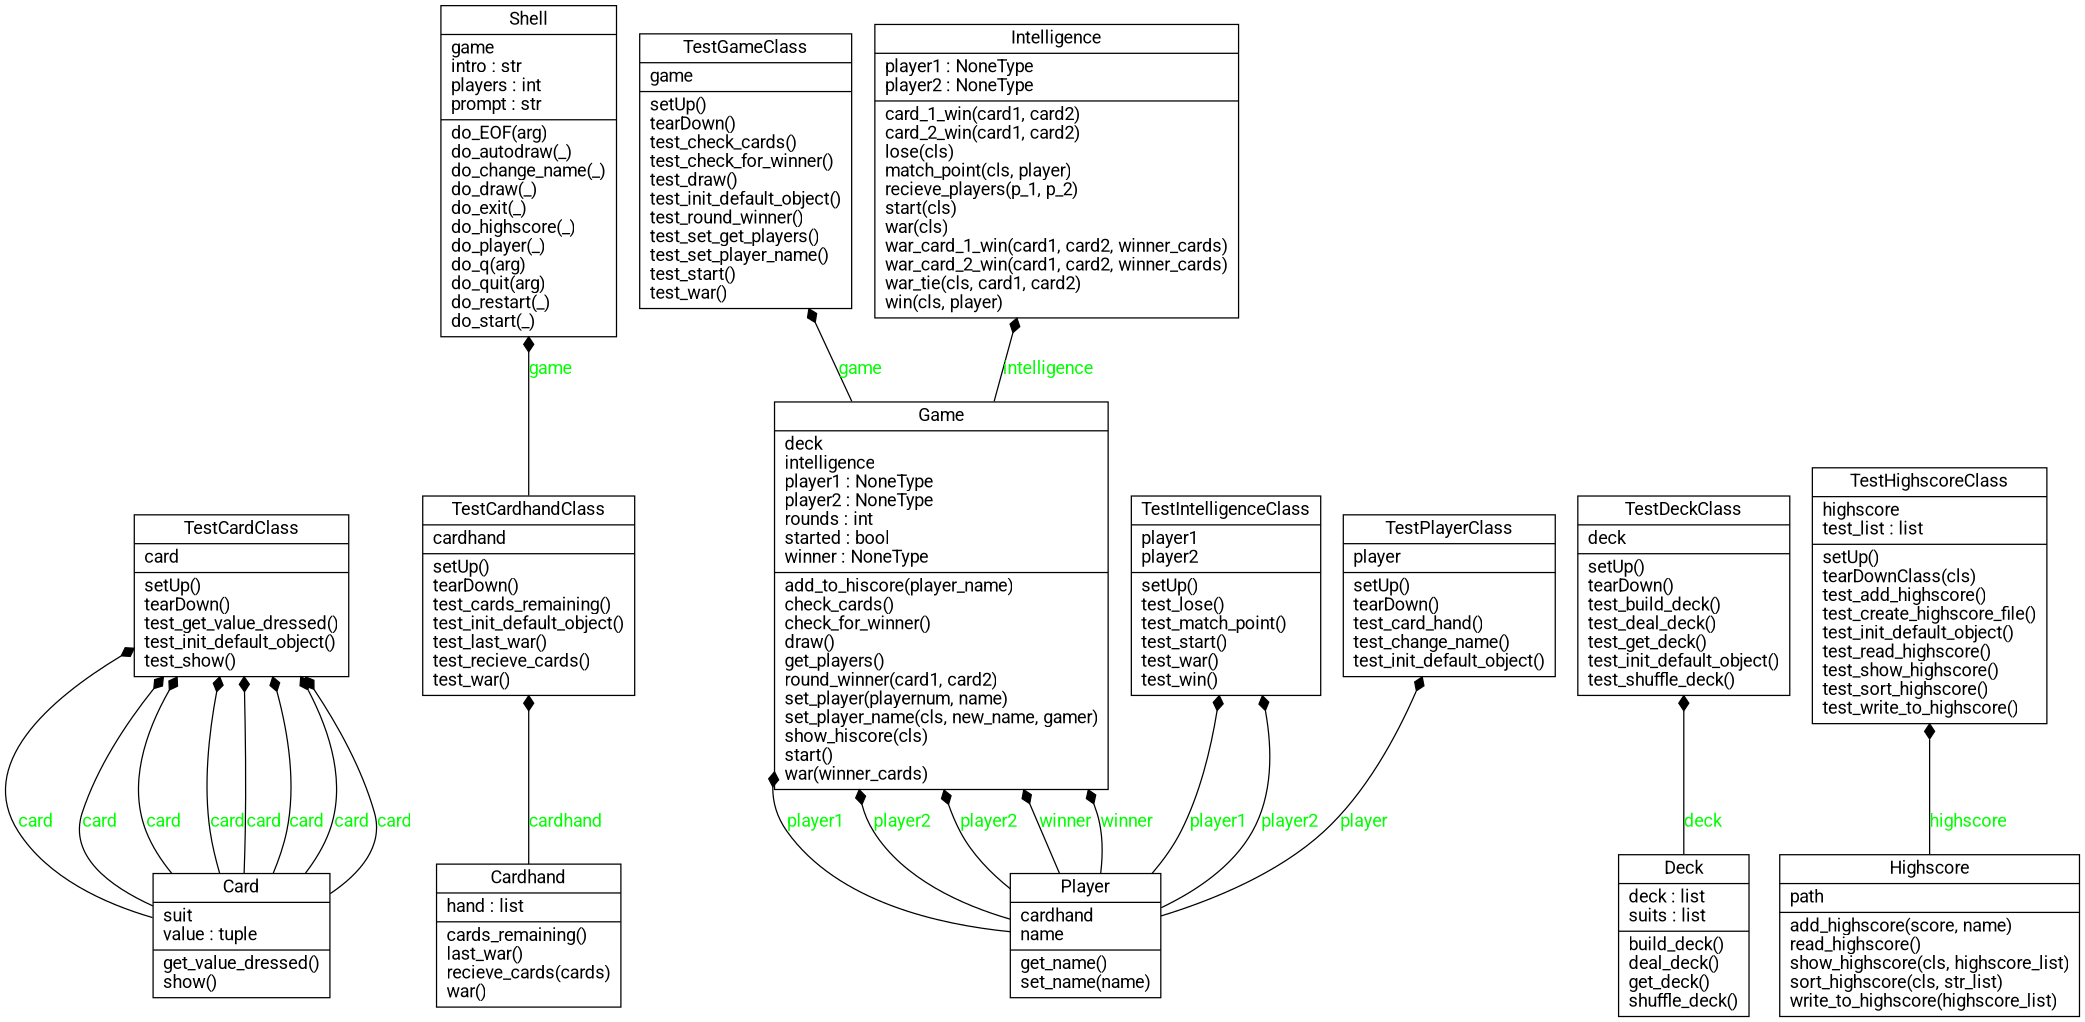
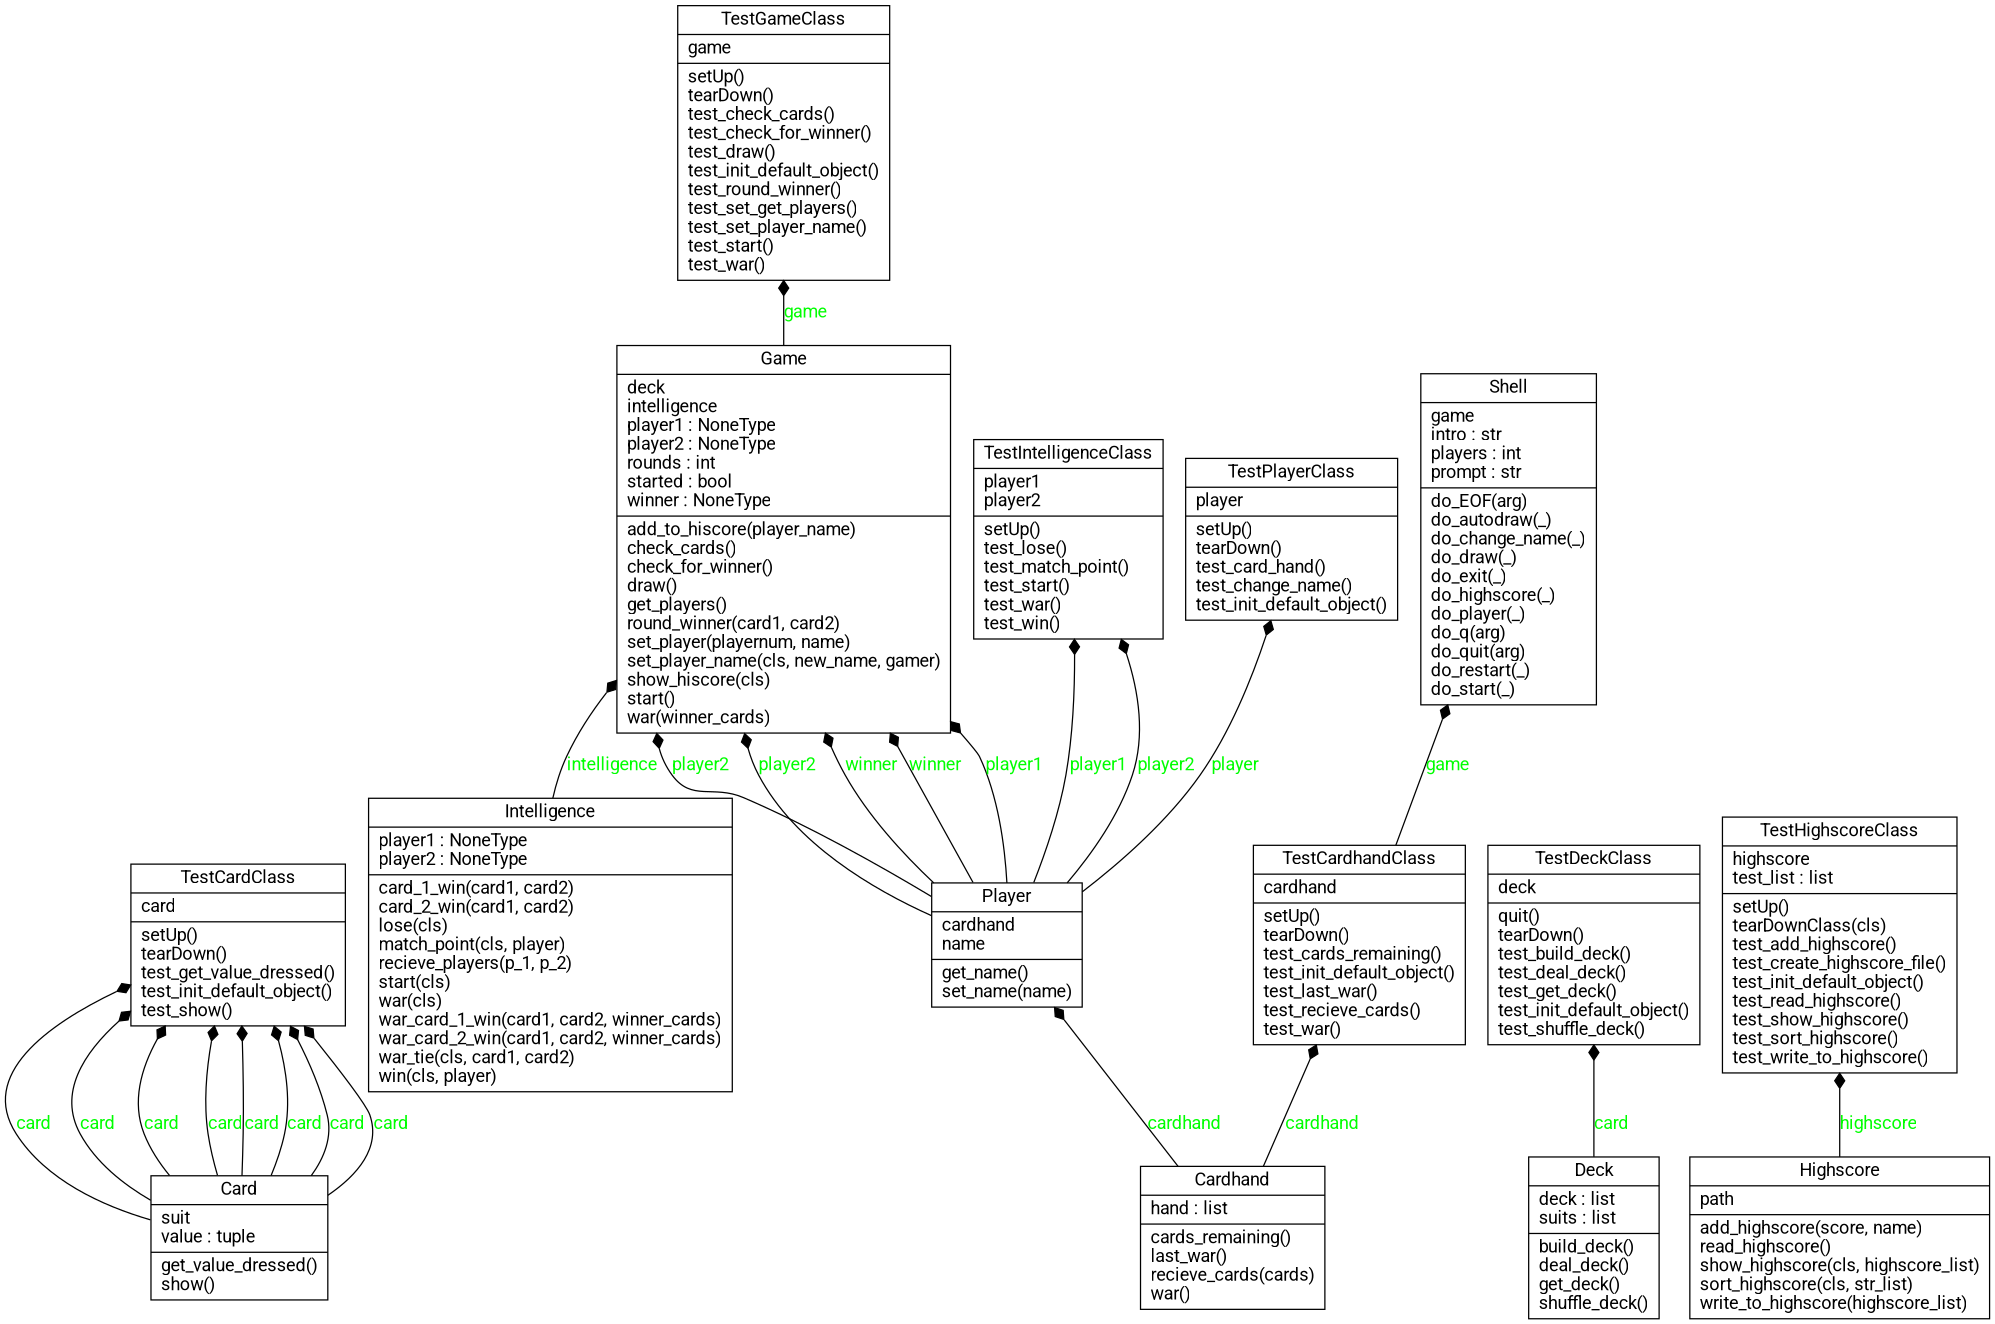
  digraph {
    fontname=Roboto
    rankdir=BT
    node [fontname=Roboto shape=record]
    edge [arrowhead=diamond arrowtail=none fontcolor=green fontname=Roboto style=solid]
    n1 [label="{Card|suit\lvalue : tuple\l|get_value_dressed()\lshow()\l}"]
    n2 [label="{TestCardClass|card\l|setUp()\ltearDown()\ltest_get_value_dressed()\ltest_init_default_object()\ltest_show()\l}"]
    n3 [label="{Cardhand|hand : list\l|cards_remaining()\llast_war()\lrecieve_cards(cards)\lwar()\l}"]
    n4 [label="{Player|cardhand\lname\l|get_name()\lset_name(name)\l}"]
    n5 [label="{TestCardhandClass|cardhand\l|setUp()\ltearDown()\ltest_cards_remaining()\ltest_init_default_object()\ltest_last_war()\ltest_recieve_cards()\ltest_war()\l}"]
    n6 [label="{Game|deck\lintelligence\lplayer1 : NoneType\lplayer2 : NoneType\lrounds : int\lstarted : bool\lwinner : NoneType\l|add_to_hiscore(player_name)\lcheck_cards()\lcheck_for_winner()\ldraw()\lget_players()\lround_winner(card1, card2)\lset_player(playernum, name)\lset_player_name(cls, new_name, gamer)\lshow_hiscore(cls)\lstart()\lwar(winner_cards)\l}"]
    n7 [label="{TestIntelligenceClass|player1\lplayer2\l|setUp()\ltest_lose()\ltest_match_point()\ltest_start()\ltest_war()\ltest_win()\l}"]
    n8 [label="{TestPlayerClass|player\l|setUp()\ltearDown()\ltest_card_hand()\ltest_change_name()\ltest_init_default_object()\l}"]
    n9 [label="{Shell|game\lintro : str\lplayers : int\lprompt : str\l|do_EOF(arg)\ldo_autodraw(_)\ldo_change_name(_)\ldo_draw(_)\ldo_exit(_)\ldo_highscore(_)\ldo_player(_)\ldo_q(arg)\ldo_quit(arg)\ldo_restart(_)\ldo_start(_)\l}"]
    n10 [label="{Deck|deck : list\lsuits : list\l|build_deck()\ldeal_deck()\lget_deck()\lshuffle_deck()\l}"]
-   n11 [label="{TestDeckClass|deck\l|setUp()\ltearDown()\ltest_build_deck()\ltest_deal_deck()\ltest_get_deck()\ltest_init_default_object()\ltest_shuffle_deck()\l}"]
+   n11 [label="{TestDeckClass|deck\l|quit()\ltearDown()\ltest_build_deck()\ltest_deal_deck()\ltest_get_deck()\ltest_init_default_object()\ltest_shuffle_deck()\l}"]
    n12 [label="{TestGameClass|game\l|setUp()\ltearDown()\ltest_check_cards()\ltest_check_for_winner()\ltest_draw()\ltest_init_default_object()\ltest_round_winner()\ltest_set_get_players()\ltest_set_player_name()\ltest_start()\ltest_war()\l}"]
    n13 [label="{Highscore|path\l|add_highscore(score, name)\lread_highscore()\lshow_highscore(cls, highscore_list)\lsort_highscore(cls, str_list)\lwrite_to_highscore(highscore_list)\l}"]
    n14 [label="{TestHighscoreClass|highscore\ltest_list : list\l|setUp()\ltearDownClass(cls)\ltest_add_highscore()\ltest_create_highscore_file()\ltest_init_default_object()\ltest_read_highscore()\ltest_show_highscore()\ltest_sort_highscore()\ltest_write_to_highscore()\l}"]
    n15 [label="{Intelligence|player1 : NoneType\lplayer2 : NoneType\l|card_1_win(card1, card2)\lcard_2_win(card1, card2)\llose(cls)\lmatch_point(cls, player)\lrecieve_players(p_1, p_2)\lstart(cls)\lwar(cls)\lwar_card_1_win(card1, card2, winner_cards)\lwar_card_2_win(card1, card2, winner_cards)\lwar_tie(cls, card1, card2)\lwin(cls, player)\l}"]
    n1 -> n2 [label=card]
    n1 -> n2 [label=card]
    n1 -> n2 [label=card]
    n1 -> n2 [label=card]
    n1 -> n2 [label=card]
    n1 -> n2 [label=card]
    n1 -> n2 [label=card]
    n1 -> n2 [label=card]
+   n3 -> n4 [label=cardhand]
    n3 -> n5 [label=cardhand]
    n4 -> n6 [label=player1]
    n4 -> n6 [label=player2]
    n4 -> n6 [label=player2]
    n4 -> n6 [label=winner]
    n4 -> n6 [label=winner]
    n4 -> n7 [label=player1]
    n4 -> n7 [label=player2]
    n4 -> n8 [label=player]
    n5 -> n9 [label=game]
    n6 -> n12 [label=game]
-   n10 -> n11 [label=deck]
+   n10 -> n11 [label=card]
    n13 -> n14 [label=highscore]
-   n6 -> n15 [label=intelligence]
+   n15 -> n6 [label=intelligence]
  }
